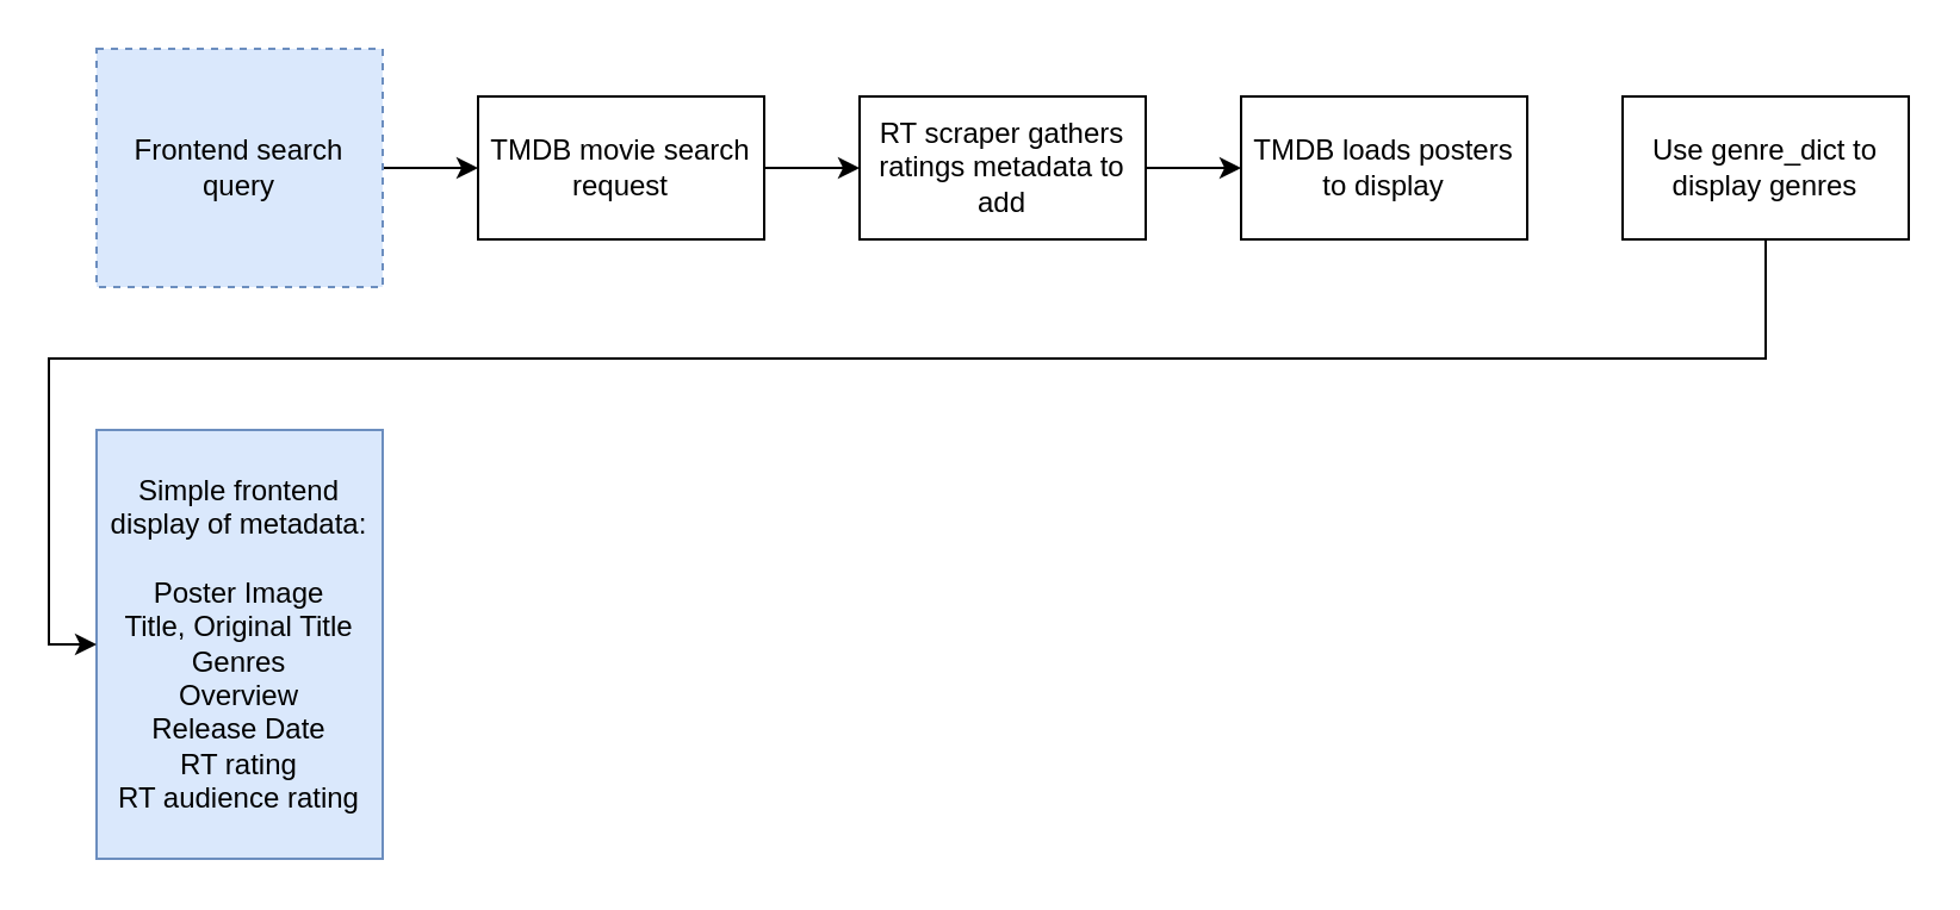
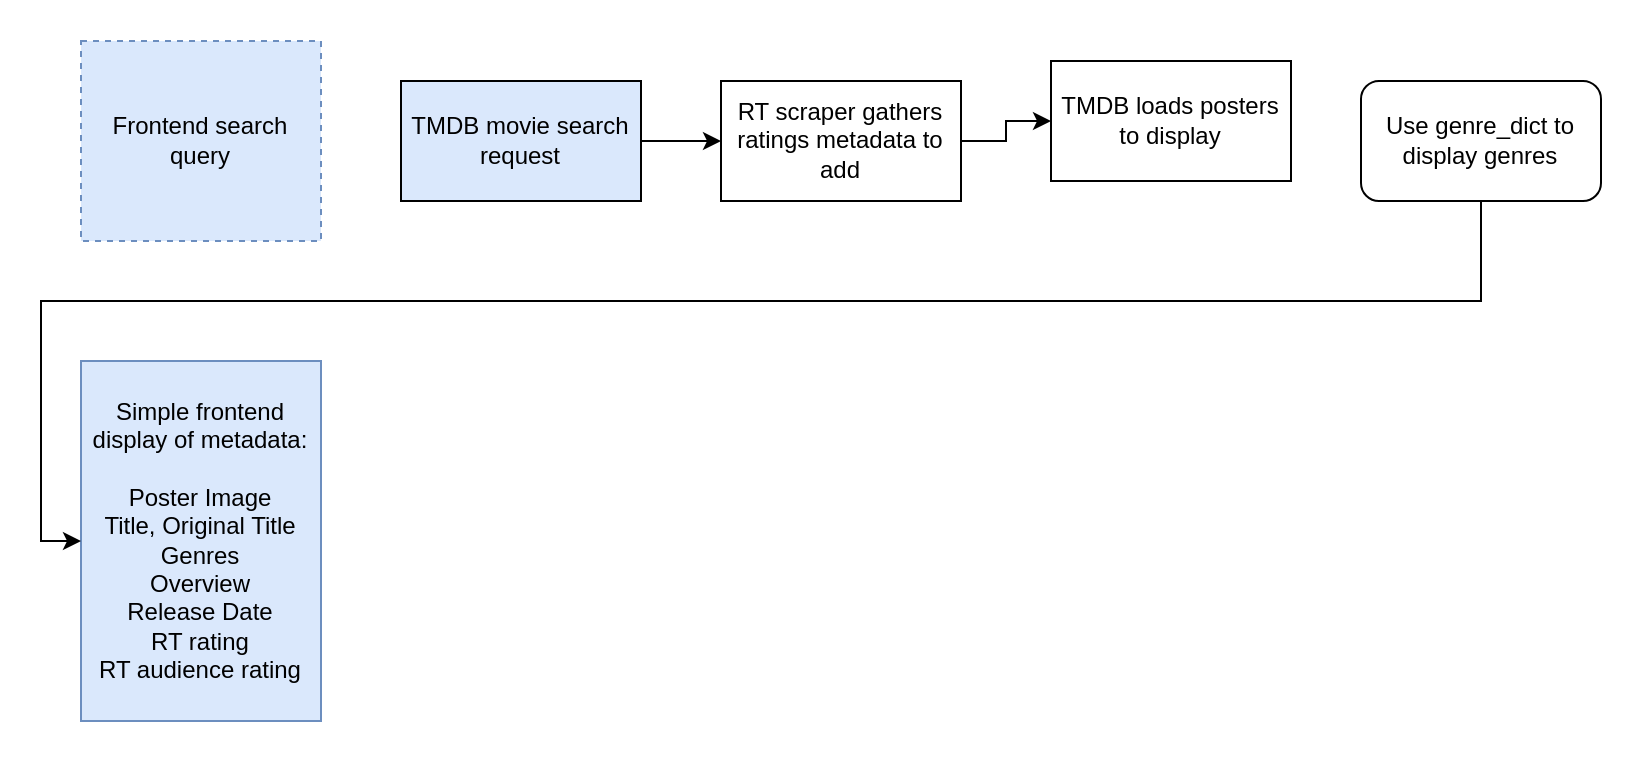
  <mxCell id="0" />
  <mxCell id="1" parent="0" />
- <mxCell id="2" style="edgeStyle=orthogonalEdgeStyle;rounded=0;orthogonalLoop=1;jettySize=auto;html=1;entryX=0;entryY=0.5;entryDx=0;entryDy=0;" edge="1" parent="1" source="3" target="5"><mxGeometry relative="1" as="geometry" /></mxCell>
  <mxCell id="3" value="Frontend search query" style="rounded=0;whiteSpace=wrap;html=1;fillColor=#dae8fc;strokeColor=#6c8ebf;dashed=1;" vertex="1" parent="1"><mxGeometry x="40" y="20" width="120" height="100" as="geometry" /></mxCell>
  <mxCell id="4" style="edgeStyle=orthogonalEdgeStyle;rounded=0;orthogonalLoop=1;jettySize=auto;html=1;entryX=0;entryY=0.5;entryDx=0;entryDy=0;" edge="1" parent="1" source="5" target="7"><mxGeometry relative="1" as="geometry" /></mxCell>
- <mxCell id="5" value="TMDB movie search request" style="rounded=0;whiteSpace=wrap;html=1;" vertex="1" parent="1"><mxGeometry x="200" y="40" width="120" height="60" as="geometry" /></mxCell>
+ <mxCell id="5" value="TMDB movie search request" style="rounded=0;whiteSpace=wrap;html=1;fillColor=#dae8fc;" vertex="1" parent="1"><mxGeometry x="200" y="40" width="120" height="60" as="geometry" /></mxCell>
  <mxCell id="6" style="edgeStyle=orthogonalEdgeStyle;rounded=0;orthogonalLoop=1;jettySize=auto;html=1;entryX=0;entryY=0.5;entryDx=0;entryDy=0;" edge="1" parent="1" source="7" target="8"><mxGeometry relative="1" as="geometry" /></mxCell>
  <mxCell id="7" value="RT scraper gathers ratings metadata to add" style="rounded=0;whiteSpace=wrap;html=1;" vertex="1" parent="1"><mxGeometry x="360" y="40" width="120" height="60" as="geometry" /></mxCell>
- <mxCell id="8" value="TMDB loads posters to display" style="rounded=0;whiteSpace=wrap;html=1;" vertex="1" parent="1"><mxGeometry x="520" y="40" width="120" height="60" as="geometry" /></mxCell>
+ <mxCell id="8" value="TMDB loads posters to display" style="rounded=0;whiteSpace=wrap;html=1;" vertex="1" parent="1"><mxGeometry x="525" y="30" width="120" height="60" as="geometry" /></mxCell>
  <mxCell id="9" value="Simple frontend display of metadata:&lt;br&gt;&lt;br&gt;Poster Image&lt;br&gt;&lt;span&gt;Title, Original Title&lt;br&gt;&lt;/span&gt;Genres&lt;br&gt;Overview&lt;br&gt;Release Date&lt;br&gt;RT rating&lt;br&gt;RT audience rating" style="rounded=0;whiteSpace=wrap;html=1;fillColor=#dae8fc;strokeColor=#6c8ebf;" vertex="1" parent="1"><mxGeometry x="40" y="180" width="120" height="180" as="geometry" /></mxCell>
  <mxCell id="10" style="edgeStyle=orthogonalEdgeStyle;rounded=0;orthogonalLoop=1;jettySize=auto;html=1;entryX=0;entryY=0.5;entryDx=0;entryDy=0;" edge="1" parent="1" source="11" target="9"><mxGeometry relative="1" as="geometry"><Array as="points"><mxPoint x="740" y="150" /><mxPoint x="20" y="150" /><mxPoint x="20" y="270" /></Array></mxGeometry></mxCell>
- <mxCell id="11" value="Use genre_dict to display genres" style="rounded=0;whiteSpace=wrap;html=1;" vertex="1" parent="1"><mxGeometry x="680" y="40" width="120" height="60" as="geometry" /></mxCell>
+ <mxCell id="11" value="Use genre_dict to display genres" style="whiteSpace=wrap;html=1;rounded=1;" vertex="1" parent="1"><mxGeometry x="680" y="40" width="120" height="60" as="geometry" /></mxCell>
